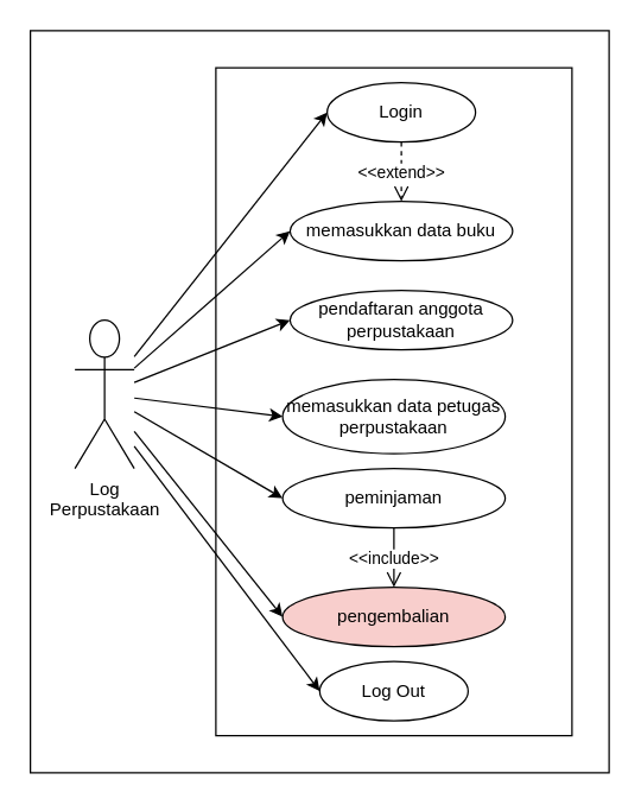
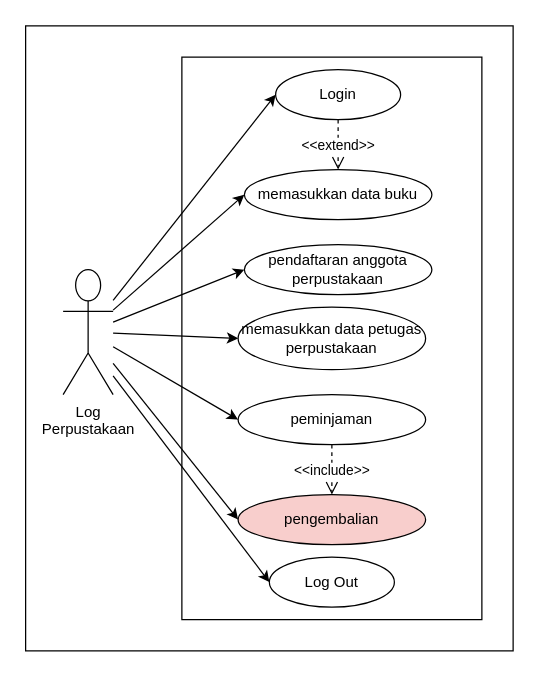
  <mxCell id="0" />
  <mxCell id="1" parent="0" />
  <mxCell id="2" value="" style="rounded=0;whiteSpace=wrap;html=1;" vertex="1" parent="1"><mxGeometry x="20" y="20" width="390" height="500" as="geometry" /></mxCell>
  <mxCell id="3" value="&lt;div&gt;Log &lt;br&gt;&lt;/div&gt;&lt;div&gt;Perpustakaan&lt;/div&gt;" style="shape=umlActor;verticalLabelPosition=bottom;verticalAlign=top;html=1;" vertex="1" parent="1"><mxGeometry x="50" y="215" width="40" height="100" as="geometry" /></mxCell>
  <mxCell id="4" value="" style="verticalLabelPosition=bottom;verticalAlign=top;html=1;shape=mxgraph.basic.rect;fillColor2=none;strokeWidth=1;size=20;indent=5;" vertex="1" parent="1"><mxGeometry x="145" y="45" width="240" height="450" as="geometry" /></mxCell>
  <mxCell id="5" value="Login" style="ellipse;whiteSpace=wrap;html=1;align=center;" vertex="1" parent="1"><mxGeometry x="220" y="55" width="100" height="40" as="geometry" /></mxCell>
  <mxCell id="6" value="&amp;lt;&amp;lt;extend&amp;gt;&amp;gt;" style="html=1;verticalAlign=bottom;endArrow=open;dashed=1;endSize=8;exitX=0.5;exitY=1;exitDx=0;exitDy=0;" edge="1" parent="1" source="5"><mxGeometry x="0.5" relative="1" as="geometry"><mxPoint x="280" y="135" as="sourcePoint" /><mxPoint x="270" y="135" as="targetPoint" /><Array as="points"><mxPoint x="270" y="115" /></Array><mxPoint as="offset" /></mxGeometry></mxCell>
  <mxCell id="7" value="memasukkan data buku" style="ellipse;whiteSpace=wrap;html=1;align=center;" vertex="1" parent="1"><mxGeometry x="195" y="135" width="150" height="40" as="geometry" /></mxCell>
  <mxCell id="8" value="pendaftaran anggota perpustakaan" style="ellipse;whiteSpace=wrap;html=1;align=center;" vertex="1" parent="1"><mxGeometry x="195" y="195" width="150" height="40" as="geometry" /></mxCell>
- <mxCell id="9" value="memasukkan data petugas perpustakaan" style="ellipse;whiteSpace=wrap;html=1;align=center;" vertex="1" parent="1"><mxGeometry x="190" y="255" width="150" height="50" as="geometry" /></mxCell>
+ <mxCell id="9" value="memasukkan data petugas perpustakaan" style="ellipse;whiteSpace=wrap;html=1;align=center;" vertex="1" parent="1"><mxGeometry x="190" y="245" width="150" height="50" as="geometry" /></mxCell>
  <mxCell id="10" value="peminjaman" style="ellipse;whiteSpace=wrap;html=1;align=center;" vertex="1" parent="1"><mxGeometry x="190" y="315" width="150" height="40" as="geometry" /></mxCell>
  <mxCell id="11" value="pengembalian" style="ellipse;whiteSpace=wrap;html=1;align=center;fillColor=#f8cecc;" vertex="1" parent="1"><mxGeometry x="190" y="395" width="150" height="40" as="geometry" /></mxCell>
  <mxCell id="12" value="Log Out" style="ellipse;whiteSpace=wrap;html=1;align=center;" vertex="1" parent="1"><mxGeometry x="215" y="445" width="100" height="40" as="geometry" /></mxCell>
- <mxCell id="13" value="&amp;lt;&amp;lt;include&amp;gt;&amp;gt;" style="html=1;verticalAlign=bottom;endArrow=open;dashed=0;endSize=8;exitX=0.5;exitY=1;exitDx=0;exitDy=0;entryX=0.5;entryY=0;entryDx=0;entryDy=0;" edge="1" parent="1" source="10" target="11"><mxGeometry x="0.5" relative="1" as="geometry"><mxPoint x="270" y="375" as="sourcePoint" /><mxPoint x="270" y="415" as="targetPoint" /><Array as="points" /><mxPoint as="offset" /></mxGeometry></mxCell>
+ <mxCell id="13" value="&amp;lt;&amp;lt;include&amp;gt;&amp;gt;" style="html=1;verticalAlign=bottom;endArrow=open;dashed=1;endSize=8;exitX=0.5;exitY=1;exitDx=0;exitDy=0;entryX=0.5;entryY=0;entryDx=0;entryDy=0;" edge="1" parent="1" source="10" target="11"><mxGeometry x="0.5" relative="1" as="geometry"><mxPoint x="270" y="375" as="sourcePoint" /><mxPoint x="270" y="415" as="targetPoint" /><Array as="points" /><mxPoint as="offset" /></mxGeometry></mxCell>
  <mxCell id="14" value="" style="endArrow=classic;html=1;" edge="1" parent="1" source="3"><mxGeometry width="50" height="50" relative="1" as="geometry"><mxPoint x="90" y="225" as="sourcePoint" /><mxPoint x="220" y="75" as="targetPoint" /></mxGeometry></mxCell>
  <mxCell id="15" value="" style="endArrow=classic;html=1;entryX=0;entryY=0.5;entryDx=0;entryDy=0;" edge="1" parent="1" source="3" target="7"><mxGeometry width="50" height="50" relative="1" as="geometry"><mxPoint x="100" y="235" as="sourcePoint" /><mxPoint x="230" y="85" as="targetPoint" /></mxGeometry></mxCell>
  <mxCell id="16" value="" style="endArrow=classic;html=1;entryX=0;entryY=0.5;entryDx=0;entryDy=0;" edge="1" parent="1" source="3" target="8"><mxGeometry width="50" height="50" relative="1" as="geometry"><mxPoint x="100" y="240.6" as="sourcePoint" /><mxPoint x="205" y="165" as="targetPoint" /></mxGeometry></mxCell>
  <mxCell id="17" value="" style="endArrow=classic;html=1;entryX=0;entryY=0.5;entryDx=0;entryDy=0;" edge="1" parent="1" source="3" target="9"><mxGeometry width="50" height="50" relative="1" as="geometry"><mxPoint x="100" y="250.2" as="sourcePoint" /><mxPoint x="205" y="225" as="targetPoint" /></mxGeometry></mxCell>
  <mxCell id="18" value="" style="endArrow=classic;html=1;entryX=0;entryY=0.5;entryDx=0;entryDy=0;" edge="1" parent="1" source="3" target="10"><mxGeometry width="50" height="50" relative="1" as="geometry"><mxPoint x="100" y="260.833" as="sourcePoint" /><mxPoint x="200" y="290" as="targetPoint" /></mxGeometry></mxCell>
  <mxCell id="19" value="" style="endArrow=classic;html=1;entryX=0;entryY=0.5;entryDx=0;entryDy=0;" edge="1" parent="1" source="3" target="11"><mxGeometry width="50" height="50" relative="1" as="geometry"><mxPoint x="100" y="270" as="sourcePoint" /><mxPoint x="197" y="423" as="targetPoint" /></mxGeometry></mxCell>
  <mxCell id="20" value="" style="endArrow=classic;html=1;entryX=0;entryY=0.5;entryDx=0;entryDy=0;" edge="1" parent="1" target="12"><mxGeometry width="50" height="50" relative="1" as="geometry"><mxPoint x="90" y="300" as="sourcePoint" /><mxPoint x="210" y="355" as="targetPoint" /></mxGeometry></mxCell>
